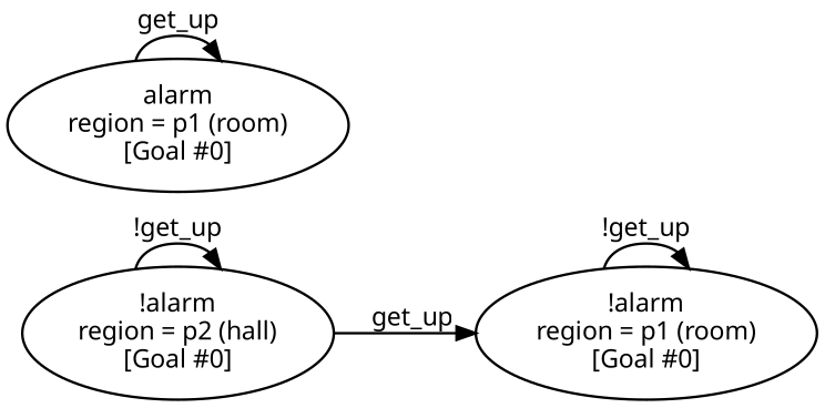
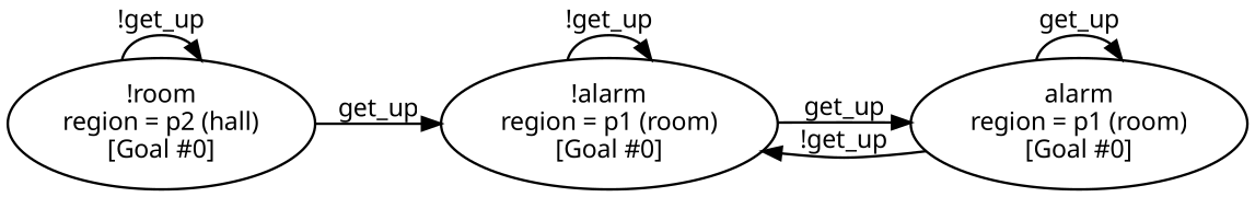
  digraph {
    fontname="Noto Sans"
    rankdir=LR
    node [fontname="Noto Sans" fontsize=20 style=bold]
    edge [arrowsize=1.5 fontname="Noto Sans" fontsize=20 style=bold]
    n1 [height=0 label="!alarm\nregion = p1 (room)\n[Goal #0]" width=0]
    n2 [height=0 label="alarm\nregion = p1 (room)\n[Goal #0]" width=0]
-   n3 [height=0 label="!alarm\nregion = p2 (hall)\n[Goal #0]" width=0]
+   n3 [height=0 label="!room\nregion = p2 (hall)\n[Goal #0]" width=0]
    n1 -> n1 [label="!get_up"]
+   n1 -> n2 [label=get_up]
+   n2 -> n1 [label="!get_up"]
    n2 -> n2 [label=get_up]
    n3 -> n1 [label=get_up]
    n3 -> n3 [label="!get_up"]
  }
